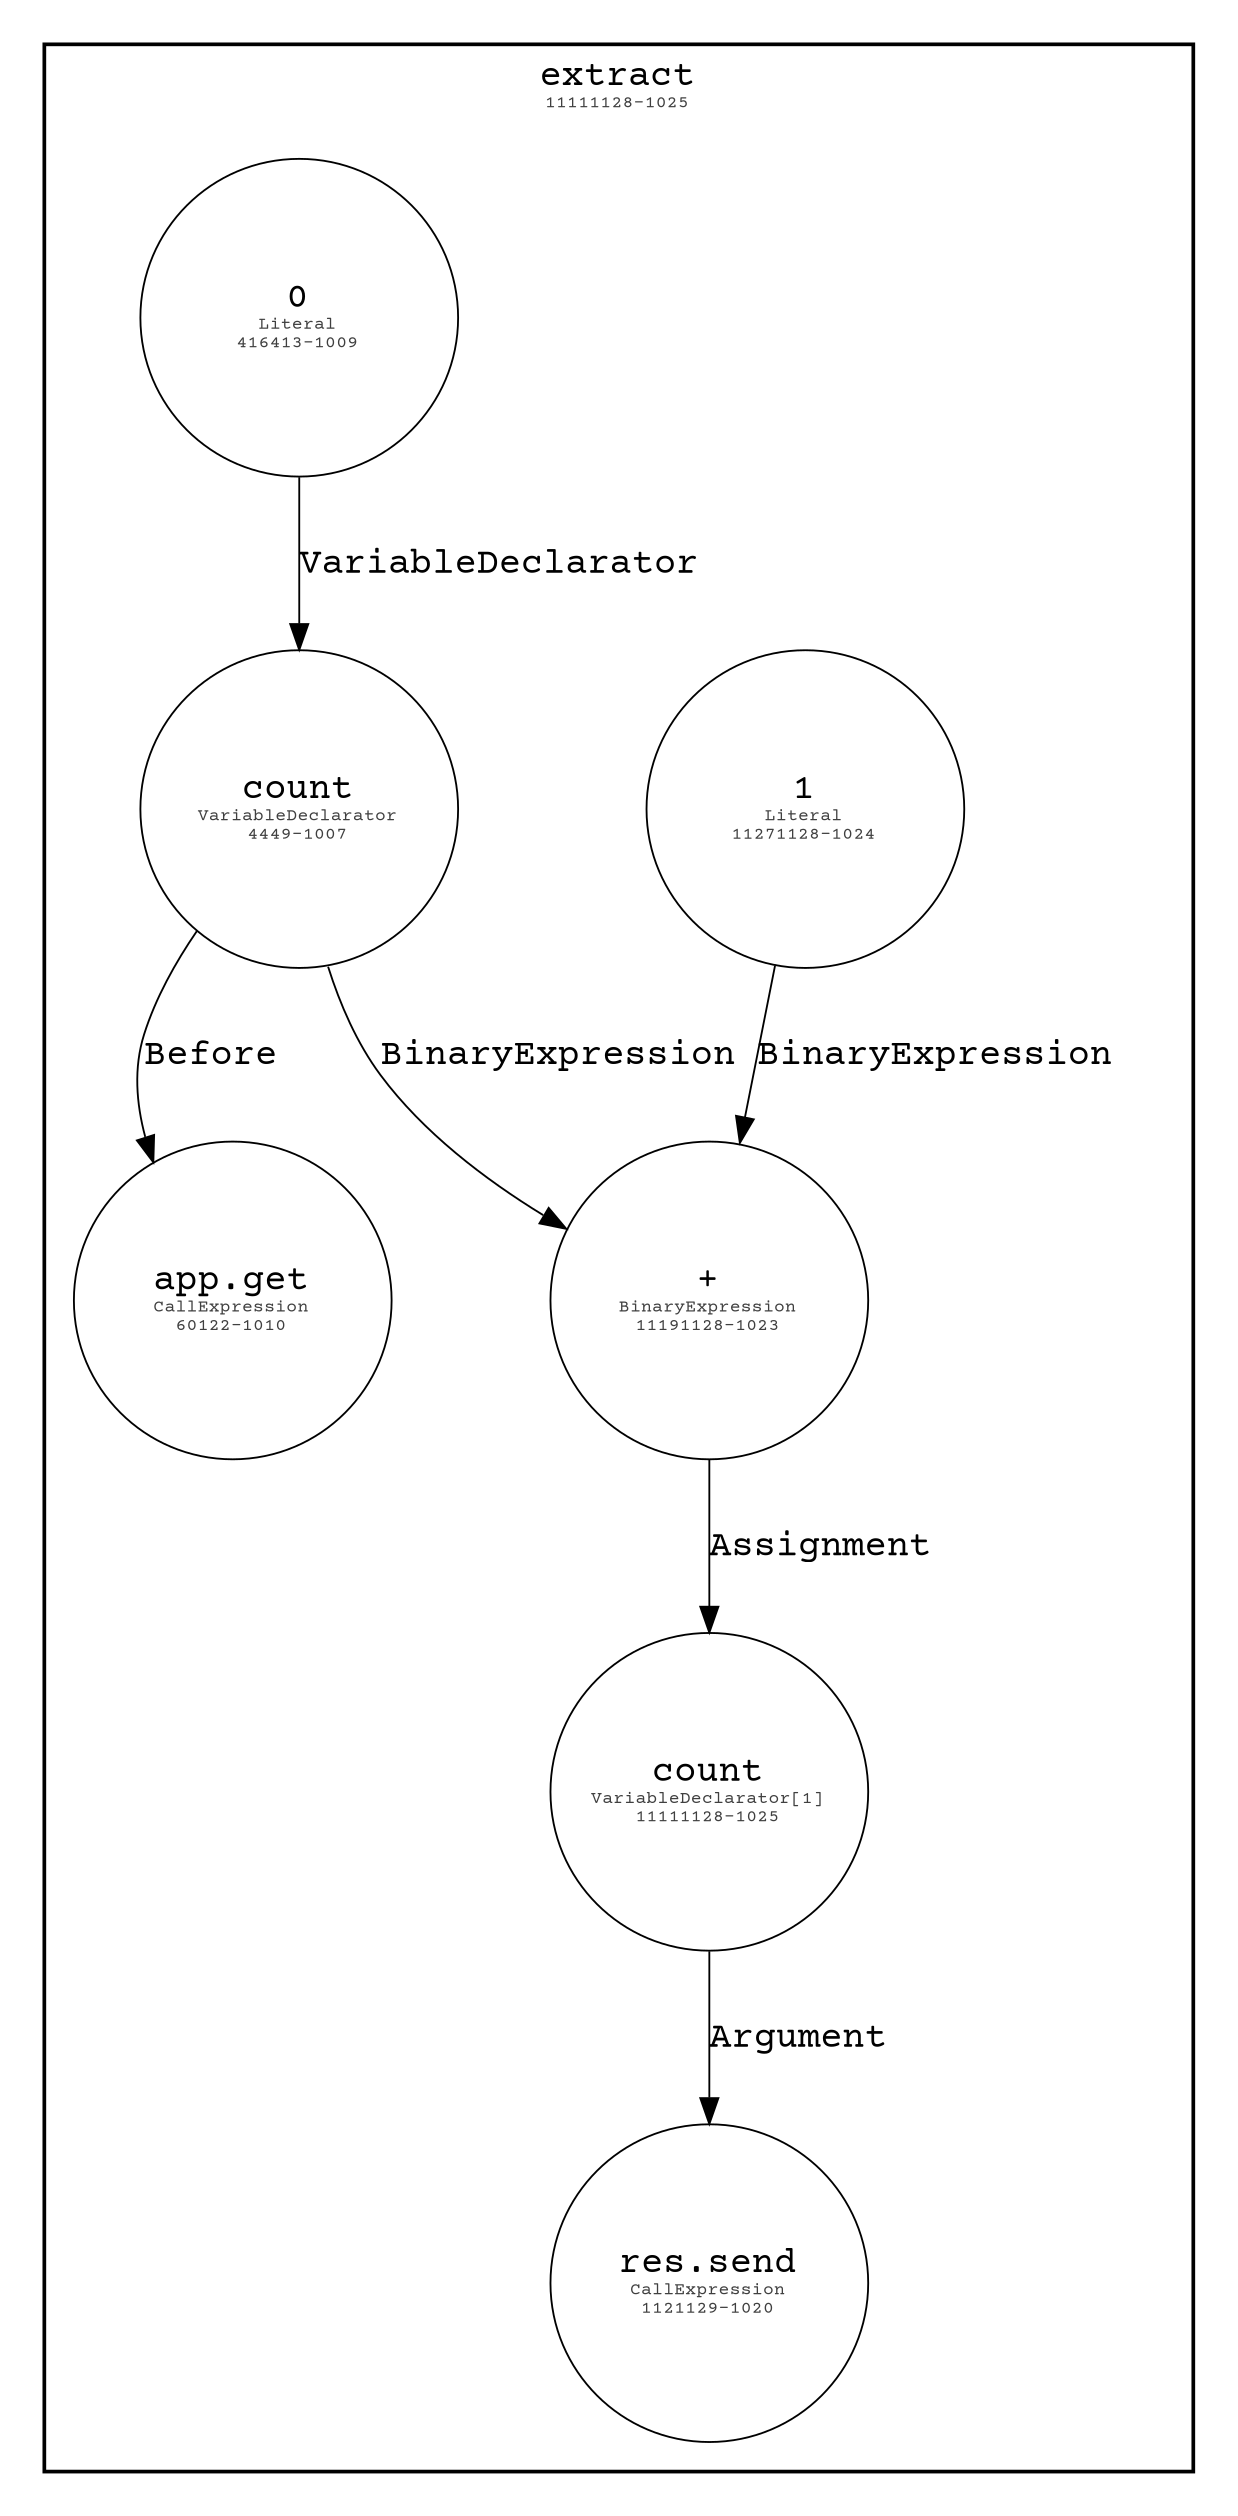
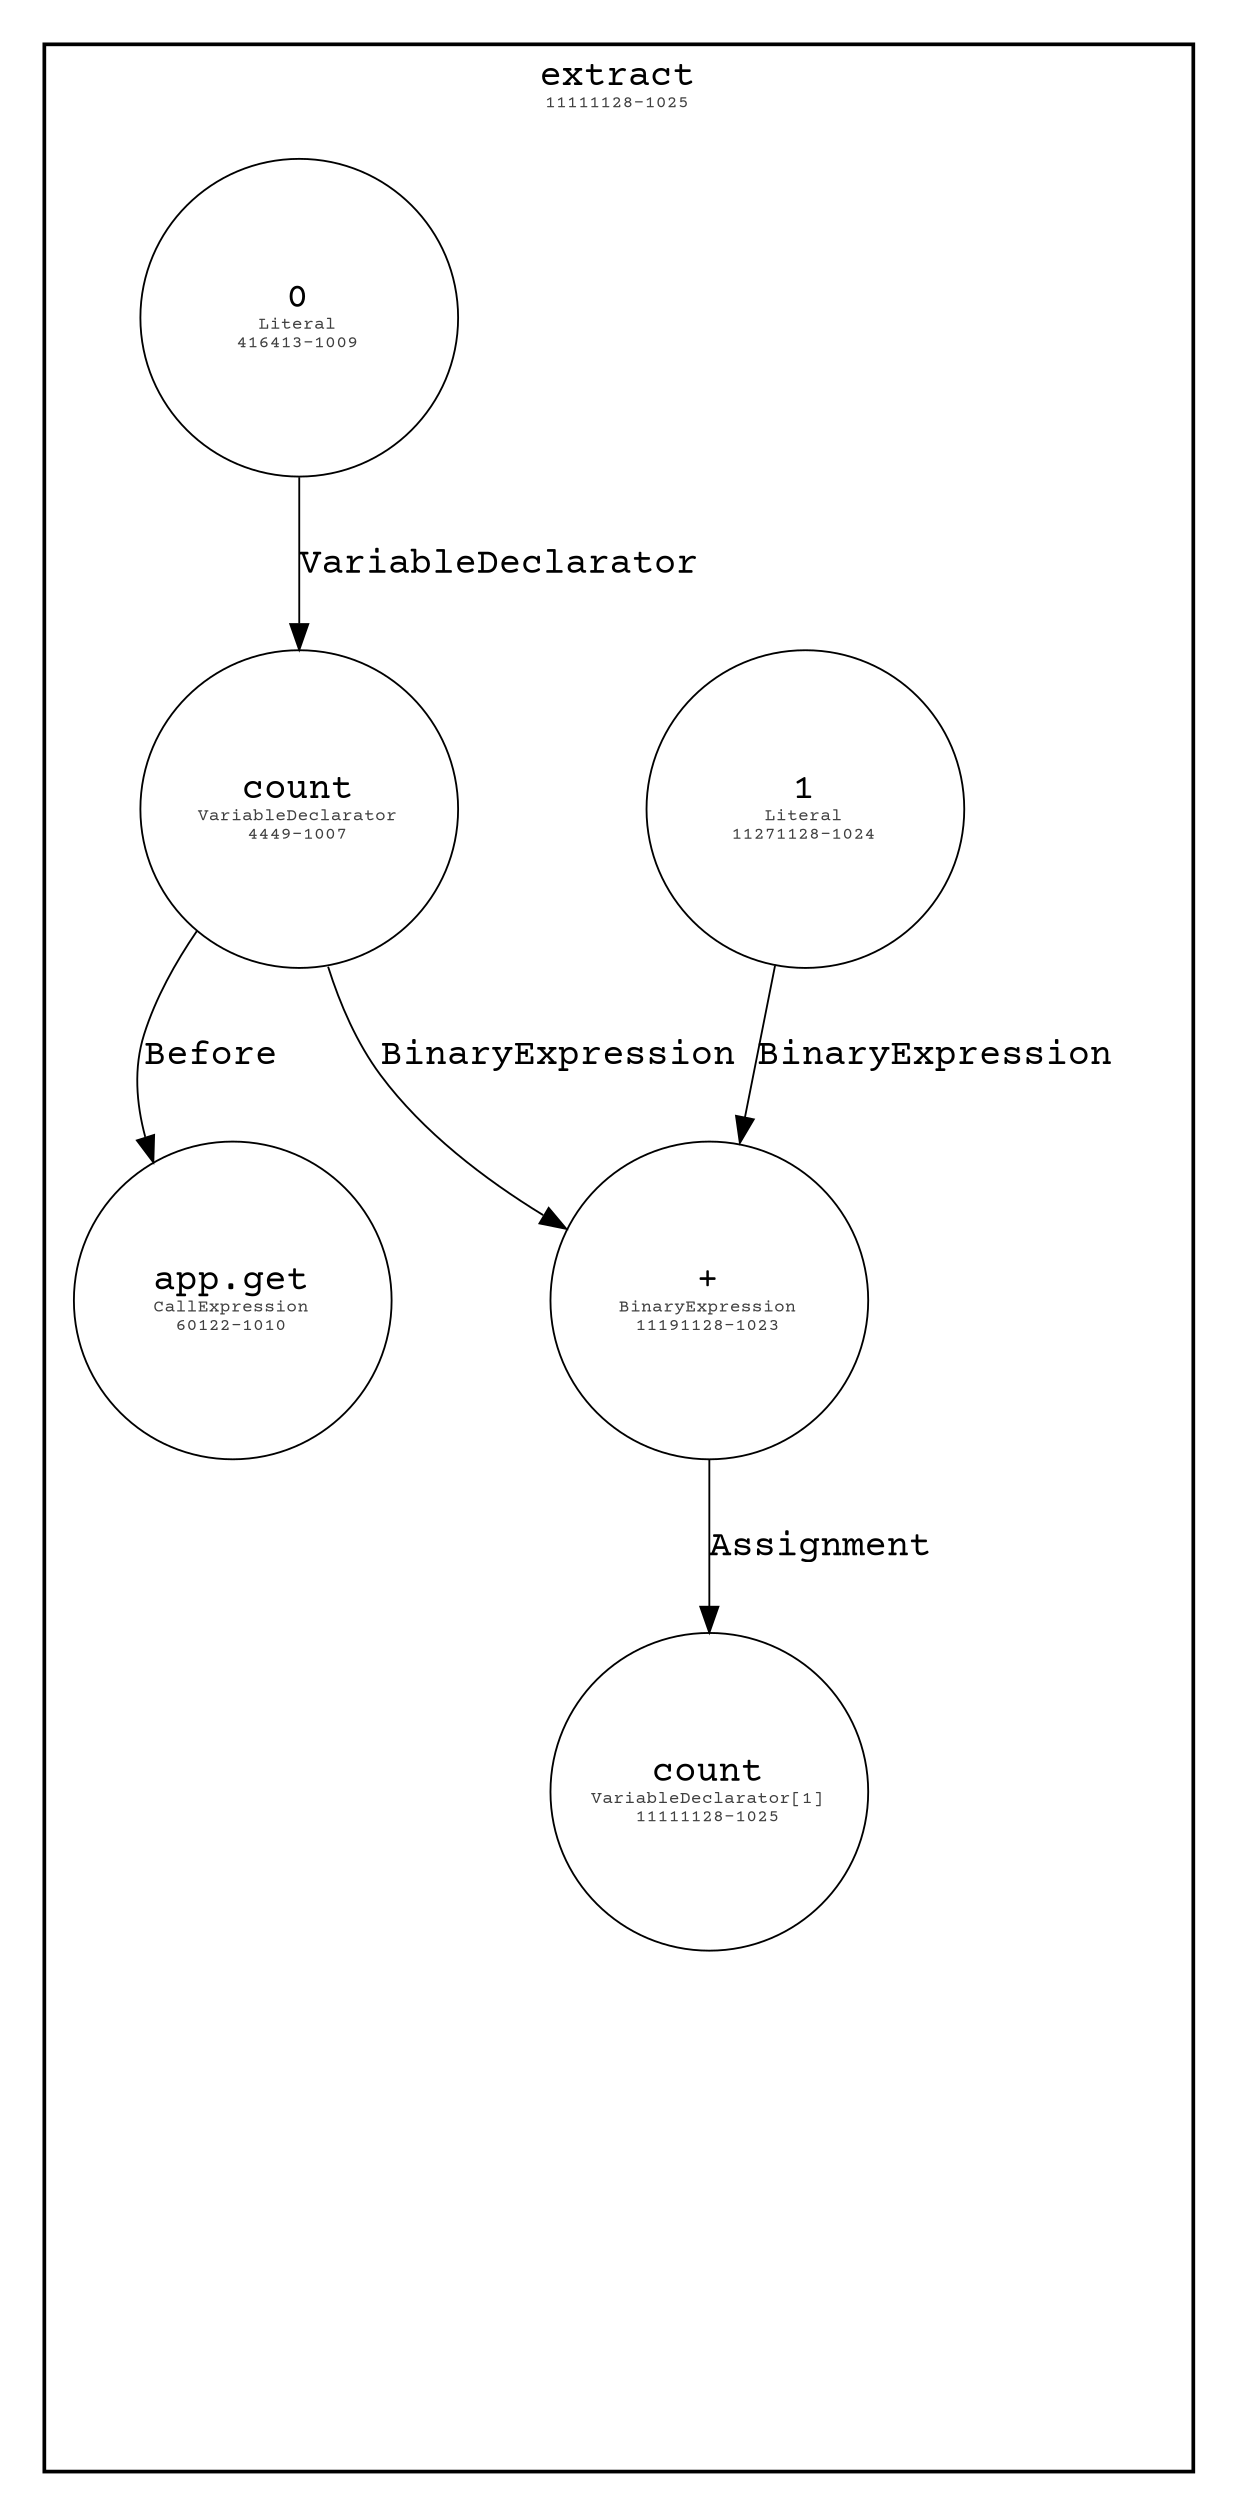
  digraph {
    fontcolor=black
    fontname="Courier Prime"
    fontsize=10
    node [fixedsize=true fontcolor=black fontname="Courier Prime" fontsize=10 penwidth=0.5 shape=circle]
    edge [arrowsize=0.7 fontcolor=black fontname="Courier Prime" fontsize=10 penwidth=0.5 splines=line]
    n1 [height=1.2 label=<count<br/><font color="#404040" point-size="5">VariableDeclarator[1]</font><br/><font color="#404040" point-size="5">11111128-1025</font>> width=1.2]
-   n2 [height=1.2 label=<res.send<br/><font color="#404040" point-size="5">CallExpression</font><br/><font color="#404040" point-size="5">1121129-1020</font>> width=1.2]
    n3 [height=1.2 label=<+<br/><font color="#404040" point-size="5">BinaryExpression</font><br/><font color="#404040" point-size="5">11191128-1023</font>> width=1.2]
    n4 [height=1.2 label=<1<br/><font color="#404040" point-size="5">Literal</font><br/><font color="#404040" point-size="5">11271128-1024</font>> width=1.2]
    n5 [height=1.2 label=<count<br/><font color="#404040" point-size="5">VariableDeclarator</font><br/><font color="#404040" point-size="5">4449-1007</font>> width=1.2]
    n6 [height=1.2 label=<app.get<br/><font color="#404040" point-size="5">CallExpression</font><br/><font color="#404040" point-size="5">60122-1010</font>> width=1.2]
    n7 [height=1.2 label=<0<br/><font color="#404040" point-size="5">Literal</font><br/><font color="#404040" point-size="5">416413-1009</font>> width=1.2]
    subgraph cluster_1 {
      label=<extract<br/><font color="#404040" point-size="5">11111128-1025</font>>
      n1
-     n2
      n3
      n4
      n5
      n6
      n7
    }
-   n1 -> n2 [label=Argument]
    n3 -> n1 [label=Assignment]
    n4 -> n3 [label=BinaryExpression]
    n5 -> n3 [label=BinaryExpression]
    n5 -> n6 [label=Before]
    n7 -> n5 [label=VariableDeclarator]
  }
